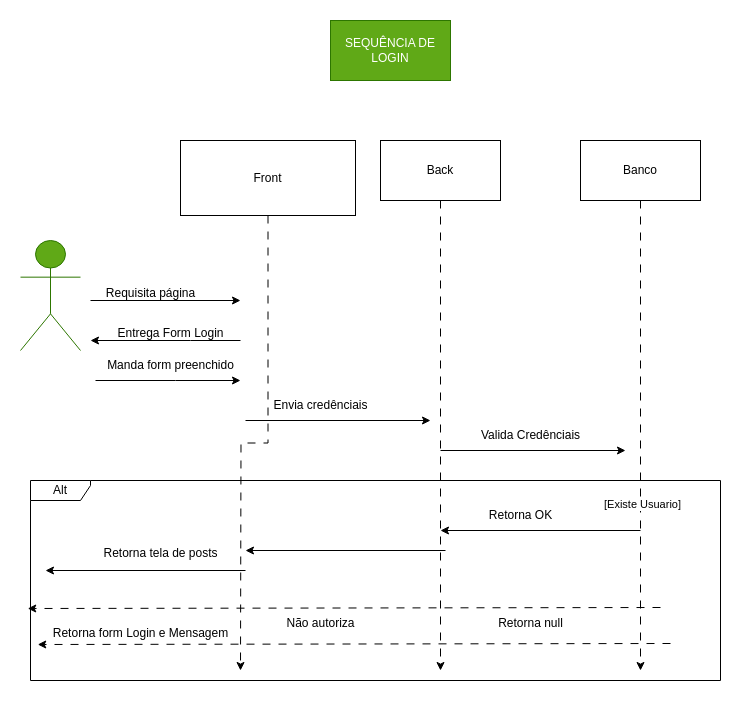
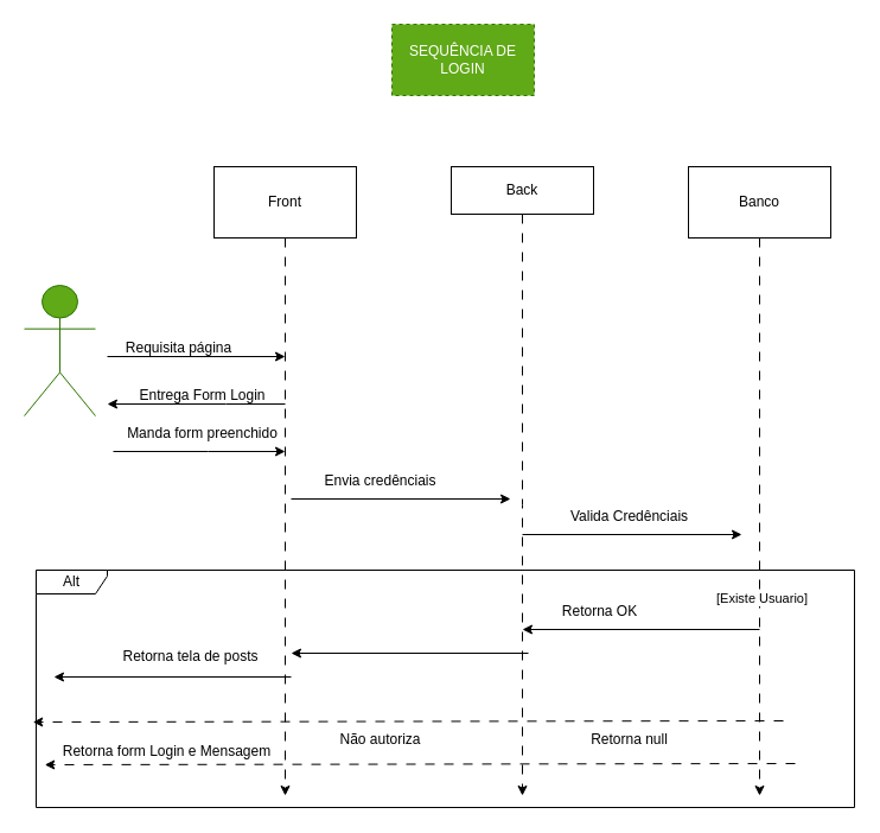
  <mxCell id="0" />
  <mxCell id="1" parent="0" />
  <mxCell id="2" value="Actor - User" style="shape=umlActor;verticalLabelPosition=bottom;verticalAlign=top;html=1;outlineConnect=0;fillColor=#60a917;strokeColor=#2D7600;fontColor=#ffffff;" parent="1" vertex="1"><mxGeometry x="20" y="240" width="60" height="110" as="geometry" /></mxCell>
- <mxCell id="3" value="SEQUÊNCIA DE LOGIN" style="rounded=0;whiteSpace=wrap;html=1;fillColor=#60a917;fontColor=#ffffff;strokeColor=#2D7600;" parent="1" vertex="1"><mxGeometry x="330" y="20" width="120" height="60" as="geometry" /></mxCell>
+ <mxCell id="3" value="SEQUÊNCIA DE LOGIN" style="rounded=0;whiteSpace=wrap;html=1;fillColor=#60a917;fontColor=#ffffff;strokeColor=#2D7600;dashed=1;" parent="1" vertex="1"><mxGeometry x="330" y="20" width="120" height="60" as="geometry" /></mxCell>
  <mxCell id="4" style="edgeStyle=orthogonalEdgeStyle;rounded=0;orthogonalLoop=1;jettySize=auto;html=1;dashed=1;dashPattern=8 8;" parent="1" source="5" edge="1"><mxGeometry relative="1" as="geometry"><mxPoint x="240" y="670" as="targetPoint" /></mxGeometry></mxCell>
- <mxCell id="5" value="Front" style="rounded=0;whiteSpace=wrap;html=1;" parent="1" vertex="1"><mxGeometry x="180" y="140" width="175" height="75" as="geometry" /></mxCell>
+ <mxCell id="5" value="Front" style="rounded=0;whiteSpace=wrap;html=1;" parent="1" vertex="1"><mxGeometry x="180" y="140" width="120" height="60" as="geometry" /></mxCell>
  <mxCell id="6" style="edgeStyle=orthogonalEdgeStyle;rounded=0;orthogonalLoop=1;jettySize=auto;html=1;dashed=1;dashPattern=8 8;" parent="1" source="7" edge="1"><mxGeometry relative="1" as="geometry"><mxPoint x="440" y="670" as="targetPoint" /></mxGeometry></mxCell>
- <mxCell id="7" value="Back" style="rounded=0;whiteSpace=wrap;html=1;" parent="1" vertex="1"><mxGeometry x="380" y="140" width="120" height="60" as="geometry" /></mxCell>
+ <mxCell id="7" value="Back" style="rounded=0;whiteSpace=wrap;html=1;" parent="1" vertex="1"><mxGeometry x="380" y="140" width="120" height="40" as="geometry" /></mxCell>
  <mxCell id="8" style="edgeStyle=orthogonalEdgeStyle;rounded=0;orthogonalLoop=1;jettySize=auto;html=1;dashed=1;dashPattern=8 8;" parent="1" source="10" edge="1"><mxGeometry relative="1" as="geometry"><mxPoint x="640" y="670" as="targetPoint" /></mxGeometry></mxCell>
  <mxCell id="9" value="[Existe Usuario]" style="edgeLabel;html=1;align=center;verticalAlign=middle;resizable=0;points=[];" parent="8" vertex="1" connectable="0"><mxGeometry x="0.291" y="1" relative="1" as="geometry"><mxPoint as="offset" /></mxGeometry></mxCell>
  <mxCell id="10" value="Banco" style="rounded=0;whiteSpace=wrap;html=1;" parent="1" vertex="1"><mxGeometry x="580" y="140" width="120" height="60" as="geometry" /></mxCell>
  <mxCell id="11" value="" style="edgeStyle=none;orthogonalLoop=1;jettySize=auto;html=1;rounded=0;" parent="1" edge="1"><mxGeometry width="100" relative="1" as="geometry"><mxPoint x="90" y="300" as="sourcePoint" /><mxPoint x="240" y="300" as="targetPoint" /><Array as="points" /></mxGeometry></mxCell>
  <mxCell id="12" value="Requisita página" style="text;html=1;align=center;verticalAlign=middle;resizable=0;points=[];autosize=1;strokeColor=none;fillColor=none;" parent="1" vertex="1"><mxGeometry x="95" y="278" width="110" height="30" as="geometry" /></mxCell>
  <mxCell id="13" value="" style="edgeStyle=none;orthogonalLoop=1;jettySize=auto;html=1;rounded=0;" parent="1" edge="1"><mxGeometry width="100" relative="1" as="geometry"><mxPoint x="240" y="340" as="sourcePoint" /><mxPoint x="90" y="340" as="targetPoint" /><Array as="points"><mxPoint x="190" y="340" /></Array></mxGeometry></mxCell>
  <mxCell id="14" value="Entrega Form Login" style="text;html=1;align=center;verticalAlign=middle;resizable=0;points=[];autosize=1;strokeColor=none;fillColor=none;" parent="1" vertex="1"><mxGeometry x="105" y="318" width="130" height="30" as="geometry" /></mxCell>
  <mxCell id="15" value="" style="edgeStyle=none;orthogonalLoop=1;jettySize=auto;html=1;rounded=0;" parent="1" edge="1"><mxGeometry width="100" relative="1" as="geometry"><mxPoint x="95" y="380" as="sourcePoint" /><mxPoint x="240" y="380" as="targetPoint" /><Array as="points"><mxPoint x="175" y="380" /></Array></mxGeometry></mxCell>
  <mxCell id="16" value="Manda form preenchido" style="text;html=1;align=center;verticalAlign=middle;resizable=0;points=[];autosize=1;strokeColor=none;fillColor=none;" parent="1" vertex="1"><mxGeometry x="95" y="350" width="150" height="30" as="geometry" /></mxCell>
  <mxCell id="17" value="" style="edgeStyle=none;orthogonalLoop=1;jettySize=auto;html=1;rounded=0;" parent="1" edge="1"><mxGeometry width="100" relative="1" as="geometry"><mxPoint x="245" y="420" as="sourcePoint" /><mxPoint x="430" y="420" as="targetPoint" /><Array as="points" /></mxGeometry></mxCell>
  <mxCell id="18" value="Envia credênciais" style="text;html=1;align=center;verticalAlign=middle;resizable=0;points=[];autosize=1;strokeColor=none;fillColor=none;" parent="1" vertex="1"><mxGeometry x="260" y="390" width="120" height="30" as="geometry" /></mxCell>
  <mxCell id="19" value="" style="edgeStyle=none;orthogonalLoop=1;jettySize=auto;html=1;rounded=0;" parent="1" edge="1"><mxGeometry width="100" relative="1" as="geometry"><mxPoint x="440" y="450" as="sourcePoint" /><mxPoint x="625" y="450" as="targetPoint" /><Array as="points" /></mxGeometry></mxCell>
  <mxCell id="20" value="Valida Credênciais" style="text;html=1;align=center;verticalAlign=middle;resizable=0;points=[];autosize=1;strokeColor=none;fillColor=none;" parent="1" vertex="1"><mxGeometry x="470" y="420" width="120" height="30" as="geometry" /></mxCell>
  <mxCell id="21" value="Alt" style="shape=umlFrame;whiteSpace=wrap;html=1;pointerEvents=0;width=60;height=20;" parent="1" vertex="1"><mxGeometry x="30" y="480" width="690" height="200" as="geometry" /></mxCell>
  <mxCell id="22" value="" style="edgeStyle=none;orthogonalLoop=1;jettySize=auto;html=1;rounded=0;entryX=-0.004;entryY=0.505;entryDx=0;entryDy=0;entryPerimeter=0;dashed=1;dashPattern=8 8;" parent="1" edge="1"><mxGeometry width="100" relative="1" as="geometry"><mxPoint x="660" y="607" as="sourcePoint" /><mxPoint x="27.24" y="608" as="targetPoint" /><Array as="points" /></mxGeometry></mxCell>
  <mxCell id="23" value="" style="edgeStyle=none;orthogonalLoop=1;jettySize=auto;html=1;rounded=0;" parent="1" edge="1"><mxGeometry width="100" relative="1" as="geometry"><mxPoint x="640" y="530" as="sourcePoint" /><mxPoint x="440" y="530" as="targetPoint" /><Array as="points" /></mxGeometry></mxCell>
- <mxCell id="24" value="Retorna OK" style="text;html=1;align=center;verticalAlign=middle;resizable=0;points=[];autosize=1;strokeColor=none;fillColor=none;" parent="1" vertex="1"><mxGeometry x="475" y="500" width="90" height="30" as="geometry" /></mxCell>
+ <mxCell id="24" value="Retorna OK" style="text;html=1;align=center;verticalAlign=middle;resizable=0;points=[];autosize=1;strokeColor=none;fillColor=none;" parent="1" vertex="1"><mxGeometry x="460" y="500" width="90" height="30" as="geometry" /></mxCell>
  <mxCell id="25" value="" style="edgeStyle=none;orthogonalLoop=1;jettySize=auto;html=1;rounded=0;" parent="1" edge="1"><mxGeometry width="100" relative="1" as="geometry"><mxPoint x="445" y="550" as="sourcePoint" /><mxPoint x="245" y="550" as="targetPoint" /><Array as="points" /></mxGeometry></mxCell>
  <mxCell id="26" value="" style="edgeStyle=none;orthogonalLoop=1;jettySize=auto;html=1;rounded=0;" parent="1" edge="1"><mxGeometry width="100" relative="1" as="geometry"><mxPoint x="245" y="570" as="sourcePoint" /><mxPoint x="45" y="570" as="targetPoint" /><Array as="points" /></mxGeometry></mxCell>
  <mxCell id="27" value="Retorna tela de posts" style="text;html=1;align=center;verticalAlign=middle;resizable=0;points=[];autosize=1;strokeColor=none;fillColor=none;" parent="1" vertex="1"><mxGeometry x="90" y="538" width="140" height="30" as="geometry" /></mxCell>
  <mxCell id="28" value="" style="edgeStyle=none;orthogonalLoop=1;jettySize=auto;html=1;rounded=0;entryX=-0.004;entryY=0.505;entryDx=0;entryDy=0;entryPerimeter=0;dashed=1;dashPattern=8 8;" parent="1" edge="1"><mxGeometry width="100" relative="1" as="geometry"><mxPoint x="670" y="643" as="sourcePoint" /><mxPoint x="37.24" y="644" as="targetPoint" /><Array as="points" /></mxGeometry></mxCell>
  <mxCell id="29" value="Retorna null" style="text;html=1;align=center;verticalAlign=middle;resizable=0;points=[];autosize=1;strokeColor=none;fillColor=none;" parent="1" vertex="1"><mxGeometry x="485" y="608" width="90" height="30" as="geometry" /></mxCell>
  <mxCell id="30" value="Não autoriza" style="text;html=1;align=center;verticalAlign=middle;resizable=0;points=[];autosize=1;strokeColor=none;fillColor=none;" parent="1" vertex="1"><mxGeometry x="275" y="608" width="90" height="30" as="geometry" /></mxCell>
  <mxCell id="31" value="Retorna form Login e Mensagem" style="text;html=1;align=center;verticalAlign=middle;resizable=0;points=[];autosize=1;strokeColor=none;fillColor=none;" parent="1" vertex="1"><mxGeometry x="40" y="618" width="200" height="30" as="geometry" /></mxCell>
